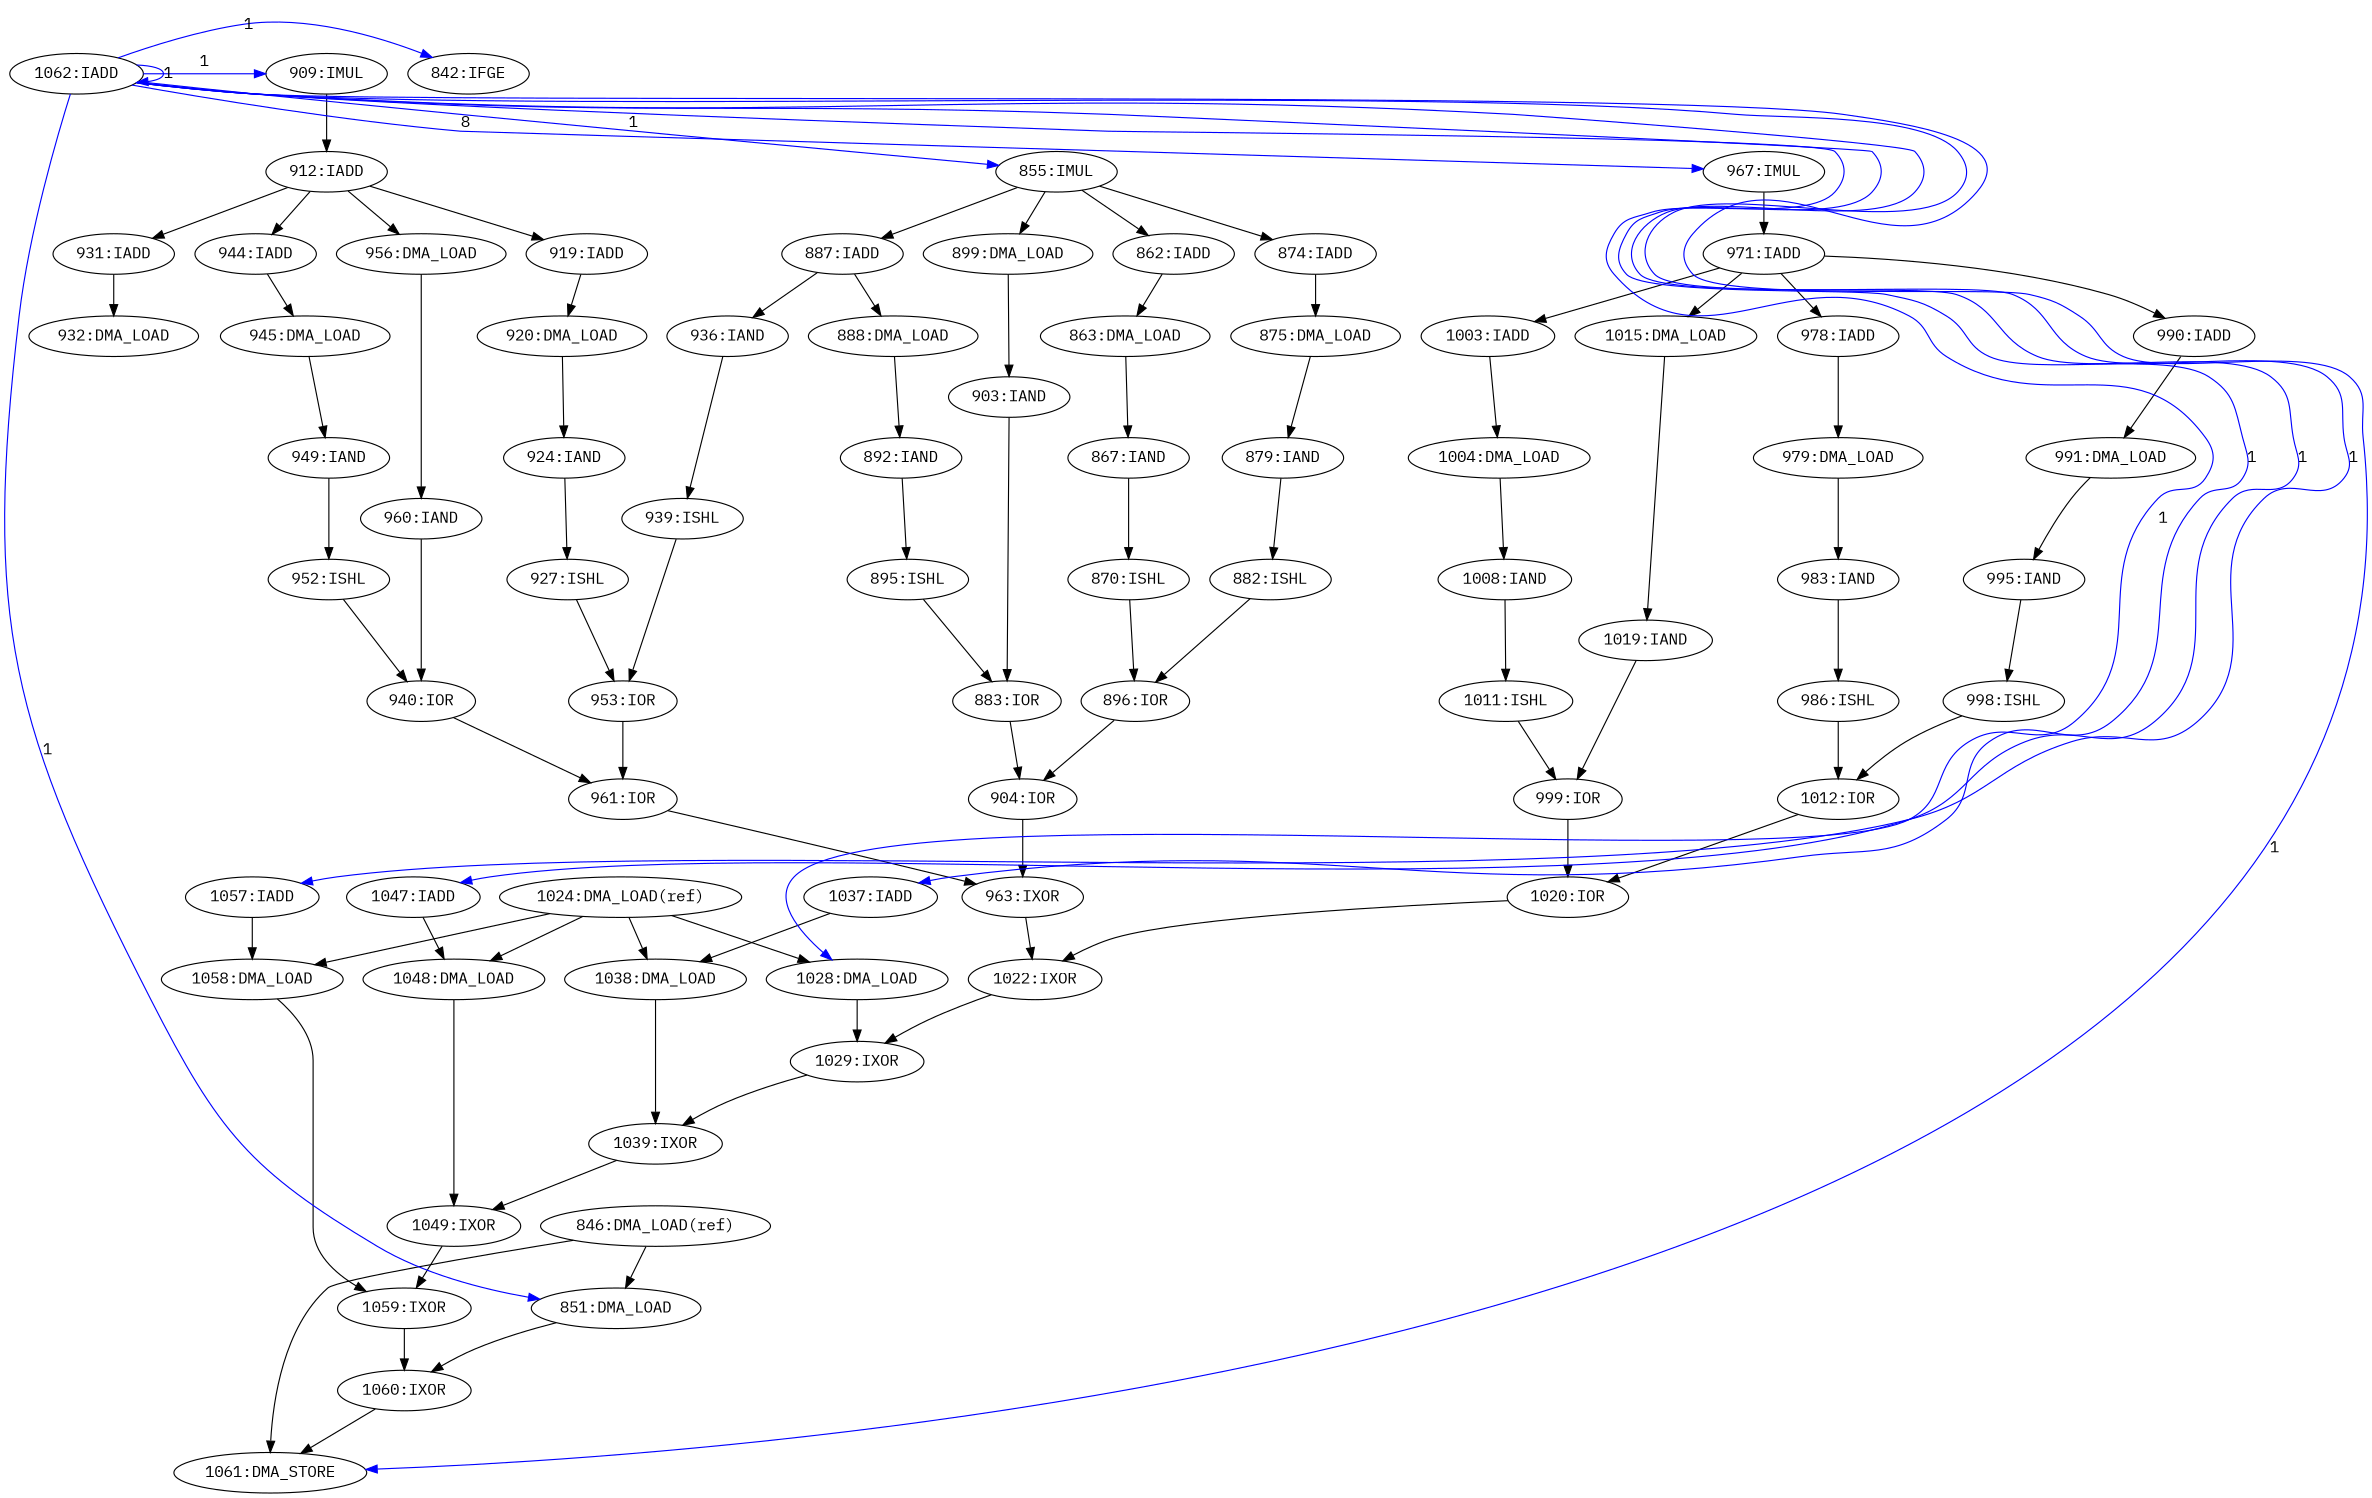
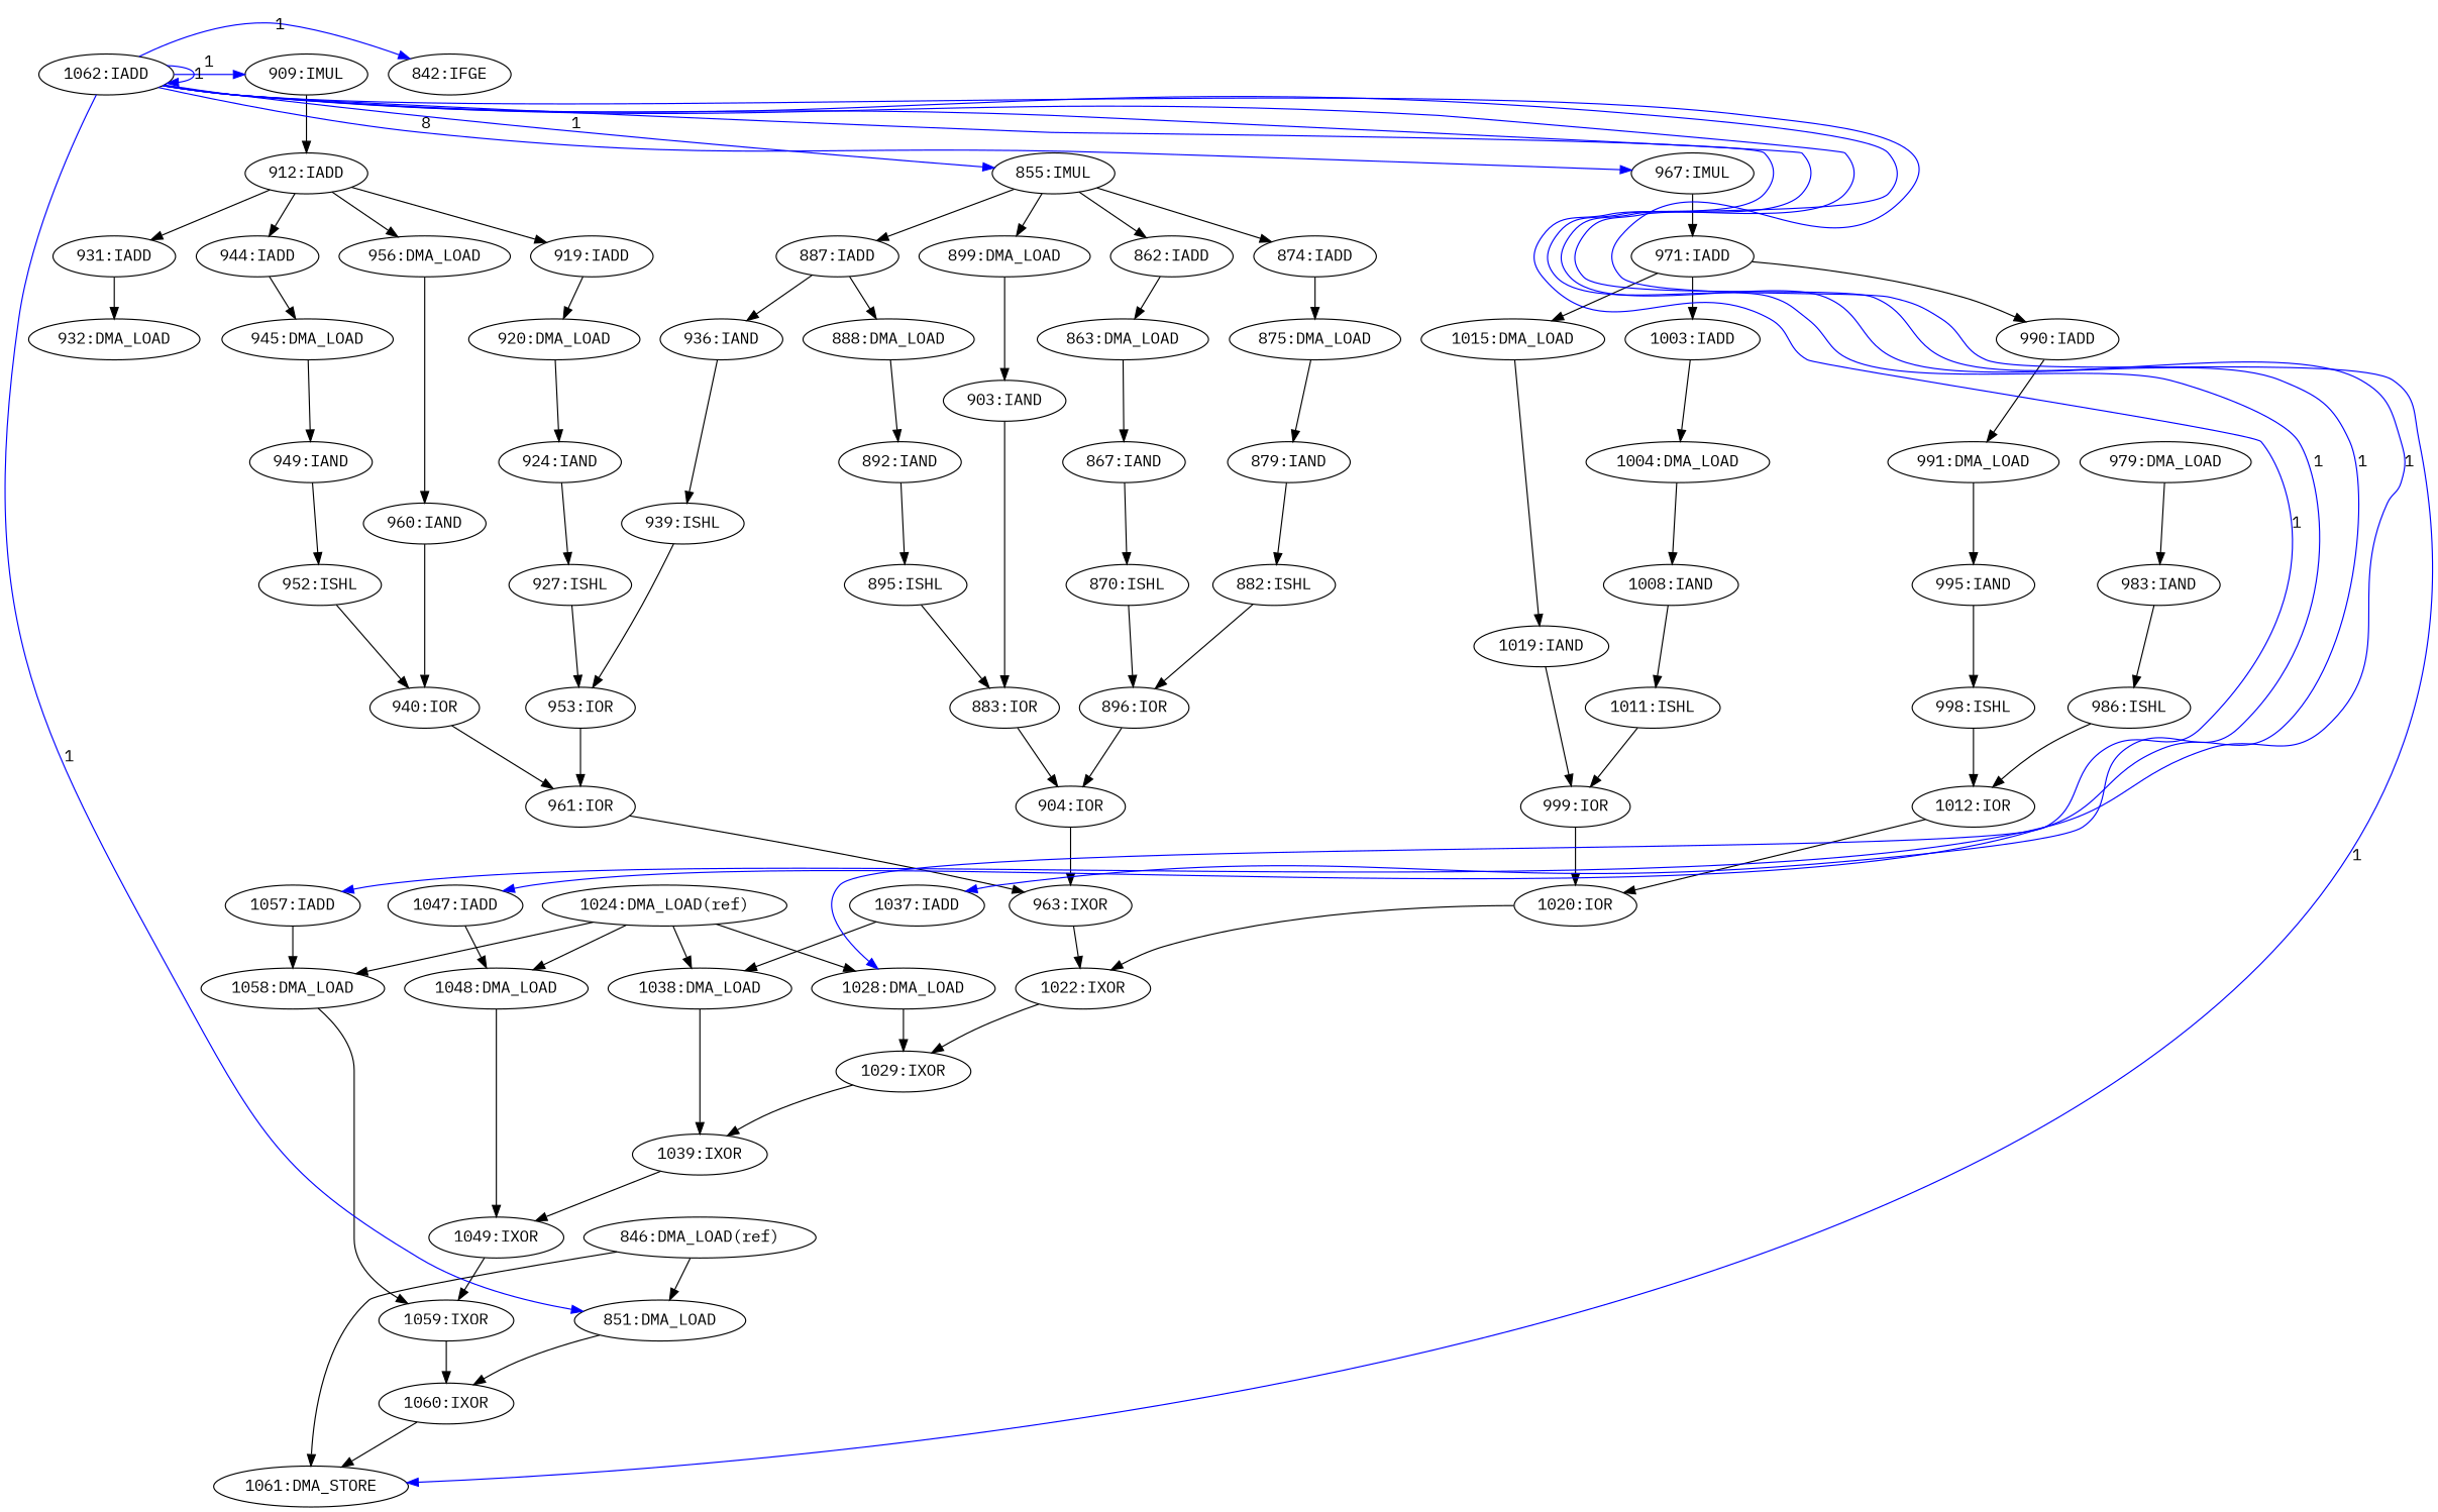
  digraph {
    fontname="IBM Plex Mono"
    node [fontname="IBM Plex Mono"]
    edge [fontname="IBM Plex Mono"]
    n1 [label="1015:DMA_LOAD"]
    n2 [label="1019:IAND"]
    n3 [label="999:IOR"]
    n4 [label="971:IADD"]
    n5 [label="1003:IADD"]
    n6 [label="990:IADD"]
-   n7 [label="978:IADD"]
    n8 [label="1004:DMA_LOAD"]
    n9 [label="991:DMA_LOAD"]
    n10 [label="979:DMA_LOAD"]
    n11 [label="998:ISHL"]
    n12 [label="1012:IOR"]
    n13 [label="1020:IOR"]
    n14 [label="995:IAND"]
    n15 [label="945:DMA_LOAD"]
    n16 [label="949:IAND"]
    n17 [label="952:ISHL"]
    n18 [label="944:IADD"]
    n19 [label="936:IAND"]
    n20 [label="939:ISHL"]
    n21 [label="953:IOR"]
    n22 [label="932:DMA_LOAD"]
    n23 [label="940:IOR"]
    n24 [label="961:IOR"]
    n25 [label="963:IXOR"]
    n26 [label="960:IAND"]
    n27 [label="919:IADD"]
    n28 [label="920:DMA_LOAD"]
    n29 [label="924:IAND"]
    n30 [label="912:IADD"]
    n31 [label="931:IADD"]
    n32 [label="956:DMA_LOAD"]
    n33 [label="903:IAND"]
    n34 [label="883:IOR"]
    n35 [label="904:IOR"]
    n36 [label="899:DMA_LOAD"]
    n37 [label="862:IADD"]
    n38 [label="863:DMA_LOAD"]
    n39 [label="867:IAND"]
    n40 [label="855:IMUL"]
    n41 [label="874:IADD"]
    n42 [label="887:IADD"]
    n43 [label="875:DMA_LOAD"]
    n44 [label="888:DMA_LOAD"]
    n45 [label="1008:IAND"]
    n46 [label="1011:ISHL"]
    n47 [label="986:ISHL"]
    n48 [label="983:IAND"]
    n49 [label="967:IMUL"]
    n50 [label="1022:IXOR"]
    n51 [label="1029:IXOR"]
    n52 [label="1039:IXOR"]
    n53 [label="1049:IXOR"]
    n54 [label="1028:DMA_LOAD"]
    n55 [label="927:ISHL"]
    n56 [label="1060:IXOR"]
    n57 [label="1061:DMA_STORE"]
    n58 [label="851:DMA_LOAD"]
    n59 [label="1059:IXOR"]
    n60 [label="1024:DMA_LOAD(ref)"]
    n61 [label="1058:DMA_LOAD"]
    n62 [label="1048:DMA_LOAD"]
    n63 [label="1038:DMA_LOAD"]
    n64 [label="1057:IADD"]
    n65 [label="892:IAND"]
    n66 [label="895:ISHL"]
    n67 [label="870:ISHL"]
    n68 [label="896:IOR"]
    n69 [label="882:ISHL"]
    n70 [label="1047:IADD"]
    n71 [label="879:IAND"]
    n72 [label="909:IMUL"]
    n73 [label="1037:IADD"]
    n74 [label="846:DMA_LOAD(ref)"]
    n75 [label="1062:IADD"]
    n76 [label="842:IFGE"]
    n1 -> n2
    n2 -> n3
    n3 -> n13
    n4 -> n1
    n4 -> n5
    n4 -> n6
-   n4 -> n7
    n5 -> n8
    n6 -> n9
-   n7 -> n10
    n8 -> n45
    n9 -> n14
    n10 -> n48
    n11 -> n12
    n12 -> n13
    n13 -> n50
    n14 -> n11
    n15 -> n16
    n16 -> n17
    n17 -> n23
    n18 -> n15
    n19 -> n20
    n20 -> n21
    n21 -> n24
    n23 -> n24
    n24 -> n25
    n25 -> n50
    n26 -> n23
    n27 -> n28
    n28 -> n29
    n29 -> n55
    n30 -> n18
    n30 -> n27
    n30 -> n31
    n30 -> n32
    n31 -> n22
    n32 -> n26
    n33 -> n34
    n34 -> n35
    n35 -> n25
    n36 -> n33
    n37 -> n38
    n38 -> n39
    n39 -> n67
    n40 -> n36
    n40 -> n37
    n40 -> n41
    n40 -> n42
    n41 -> n43
    n42 -> n19
    n42 -> n44
    n43 -> n71
    n44 -> n65
    n45 -> n46
    n46 -> n3
    n47 -> n12
    n48 -> n47
    n49 -> n4
    n50 -> n51
    n51 -> n52
    n52 -> n53
    n53 -> n59
    n54 -> n51
    n55 -> n21
    n56 -> n57
    n58 -> n56
    n59 -> n56
    n60 -> n54
    n60 -> n61
    n60 -> n62
    n60 -> n63
    n61 -> n59
    n62 -> n53
    n63 -> n52
    n64 -> n61
    n65 -> n66
    n66 -> n34
    n67 -> n68
    n68 -> n35
    n69 -> n68
    n70 -> n62
    n71 -> n69
    n72 -> n30
    n73 -> n63
    n74 -> n57
    n74 -> n58
    n75 -> n40 [color=blue constraint=false label=1]
    n75 -> n49 [color=blue constraint=false label=8]
    n75 -> n54 [color=blue constraint=false label=1]
    n75 -> n57 [color=blue constraint=false label=1]
    n75 -> n58 [color=blue constraint=false label=1]
    n75 -> n64 [color=blue constraint=false label=1]
    n75 -> n70 [color=blue constraint=false label=1]
    n75 -> n72 [color=blue constraint=false label=1]
    n75 -> n73 [color=blue constraint=false label=1]
    n75 -> n75 [color=blue constraint=false label=1]
    n75 -> n76 [color=blue constraint=false label=1]
  }
